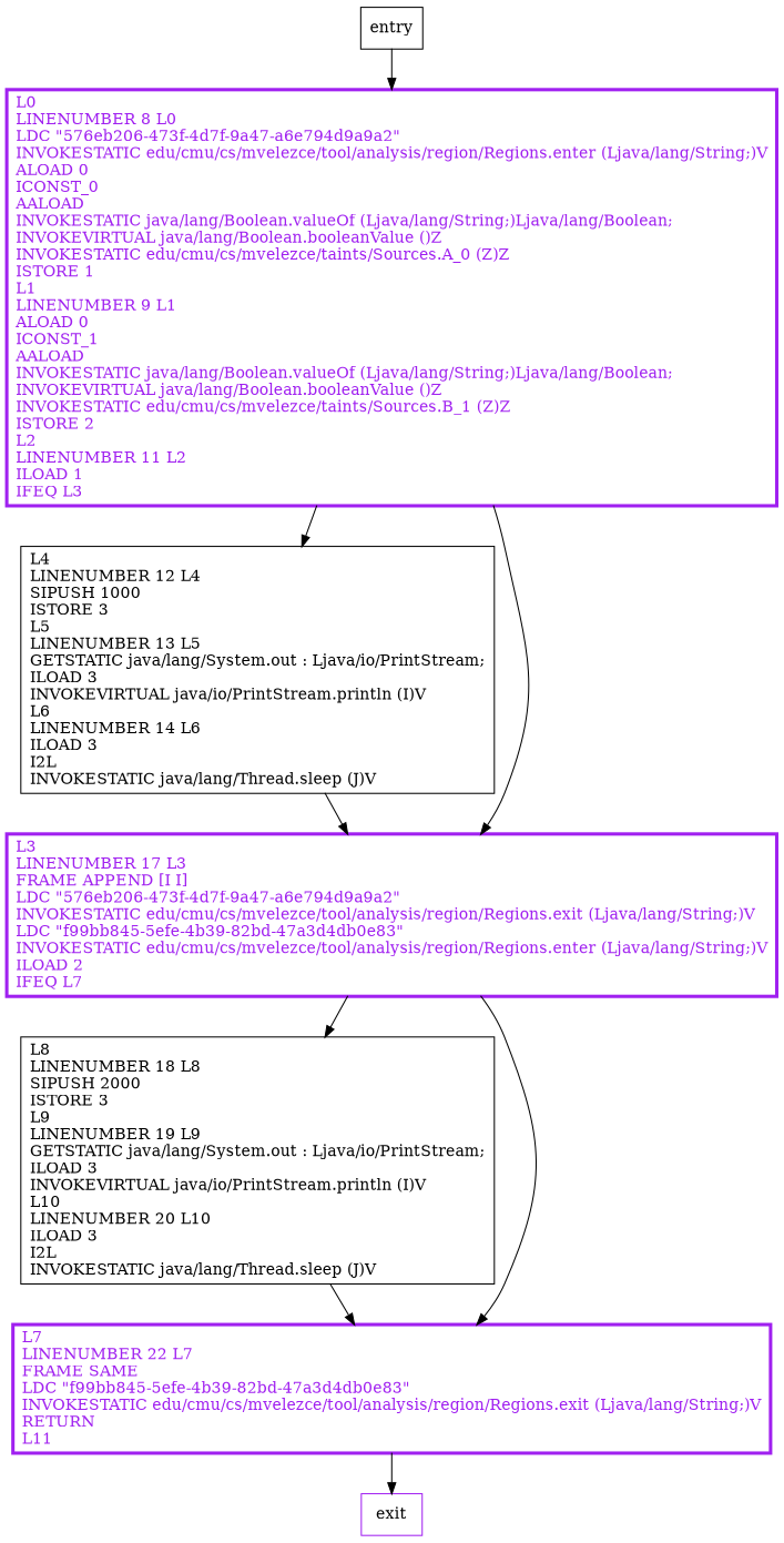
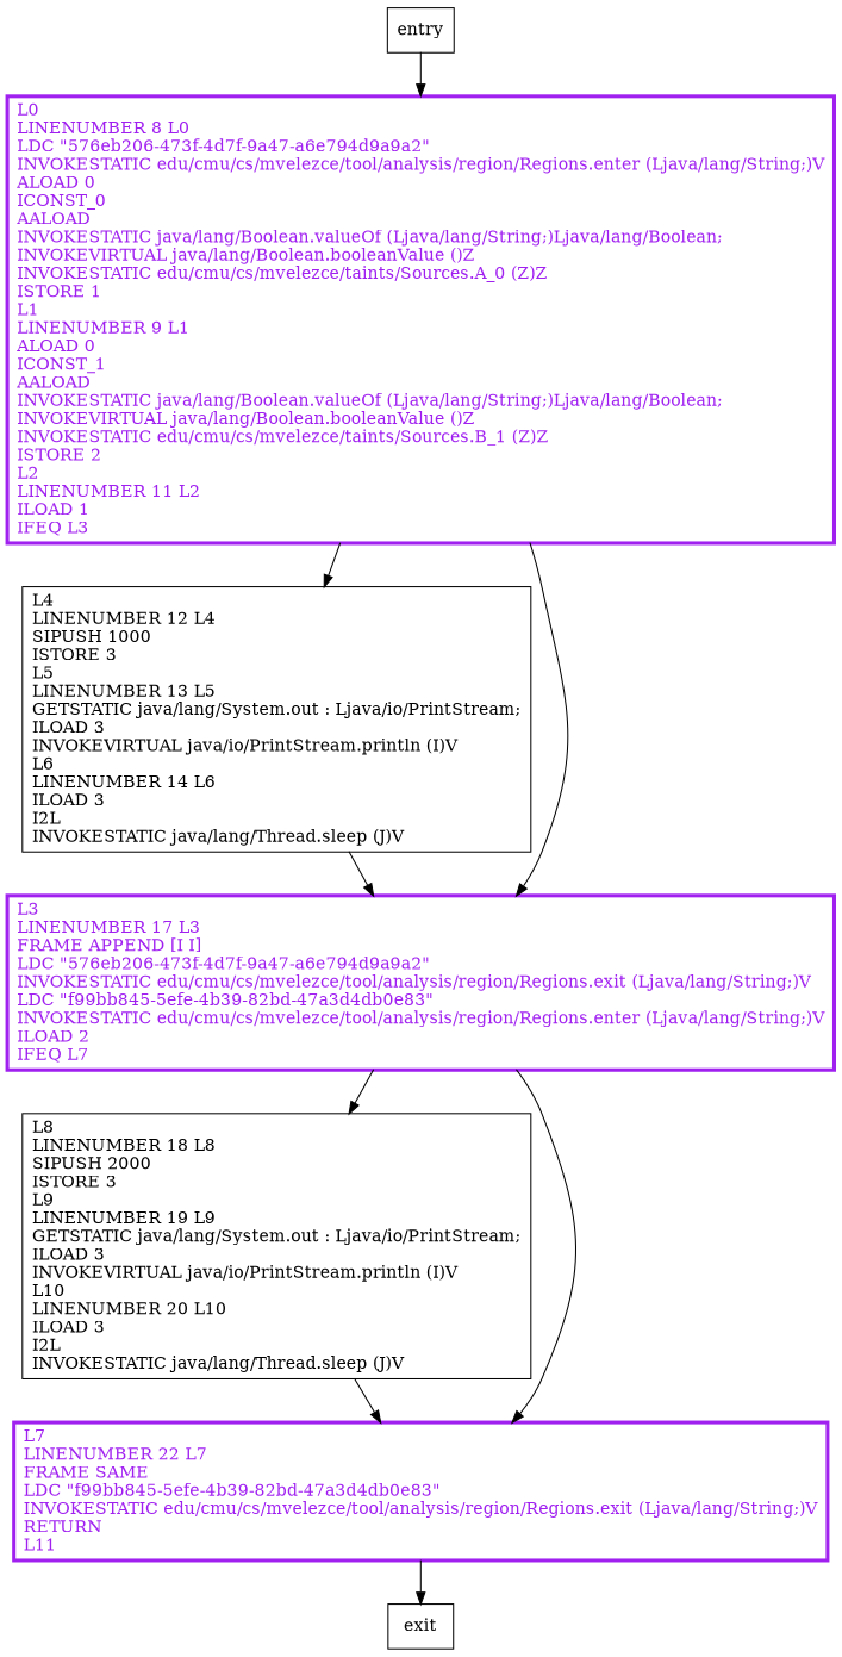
  digraph {
    node [shape=record]
    n1 [color=purple fontcolor=purple label="L0\lLINENUMBER 8 L0\lLDC \"576eb206-473f-4d7f-9a47-a6e794d9a9a2\"\lINVOKESTATIC edu/cmu/cs/mvelezce/tool/analysis/region/Regions.enter (Ljava/lang/String;)V\lALOAD 0\lICONST_0\lAALOAD\lINVOKESTATIC java/lang/Boolean.valueOf (Ljava/lang/String;)Ljava/lang/Boolean;\lINVOKEVIRTUAL java/lang/Boolean.booleanValue ()Z\lINVOKESTATIC edu/cmu/cs/mvelezce/taints/Sources.A_0 (Z)Z\lISTORE 1\lL1\lLINENUMBER 9 L1\lALOAD 0\lICONST_1\lAALOAD\lINVOKESTATIC java/lang/Boolean.valueOf (Ljava/lang/String;)Ljava/lang/Boolean;\lINVOKEVIRTUAL java/lang/Boolean.booleanValue ()Z\lINVOKESTATIC edu/cmu/cs/mvelezce/taints/Sources.B_1 (Z)Z\lISTORE 2\lL2\lLINENUMBER 11 L2\lILOAD 1\lIFEQ L3\l" penwidth=3]
    n2 [label="L4\lLINENUMBER 12 L4\lSIPUSH 1000\lISTORE 3\lL5\lLINENUMBER 13 L5\lGETSTATIC java/lang/System.out : Ljava/io/PrintStream;\lILOAD 3\lINVOKEVIRTUAL java/io/PrintStream.println (I)V\lL6\lLINENUMBER 14 L6\lILOAD 3\lI2L\lINVOKESTATIC java/lang/Thread.sleep (J)V\l"]
    n3 [color=purple fontcolor=purple label="L3\lLINENUMBER 17 L3\lFRAME APPEND [I I]\lLDC \"576eb206-473f-4d7f-9a47-a6e794d9a9a2\"\lINVOKESTATIC edu/cmu/cs/mvelezce/tool/analysis/region/Regions.exit (Ljava/lang/String;)V\lLDC \"f99bb845-5efe-4b39-82bd-47a3d4db0e83\"\lINVOKESTATIC edu/cmu/cs/mvelezce/tool/analysis/region/Regions.enter (Ljava/lang/String;)V\lILOAD 2\lIFEQ L7\l" penwidth=3]
    n4 [label="L8\lLINENUMBER 18 L8\lSIPUSH 2000\lISTORE 3\lL9\lLINENUMBER 19 L9\lGETSTATIC java/lang/System.out : Ljava/io/PrintStream;\lILOAD 3\lINVOKEVIRTUAL java/io/PrintStream.println (I)V\lL10\lLINENUMBER 20 L10\lILOAD 3\lI2L\lINVOKESTATIC java/lang/Thread.sleep (J)V\l"]
    n5 [color=purple fontcolor=purple label="L7\lLINENUMBER 22 L7\lFRAME SAME\lLDC \"f99bb845-5efe-4b39-82bd-47a3d4db0e83\"\lINVOKESTATIC edu/cmu/cs/mvelezce/tool/analysis/region/Regions.exit (Ljava/lang/String;)V\lRETURN\lL11\l" penwidth=3]
-   exit [color=purple]
+   exit
    entry
    n1 -> n2
    n1 -> n3
    n2 -> n3
    n3 -> n4
    n3 -> n5
    n4 -> n5
    n5 -> exit
    entry -> n1
  }
